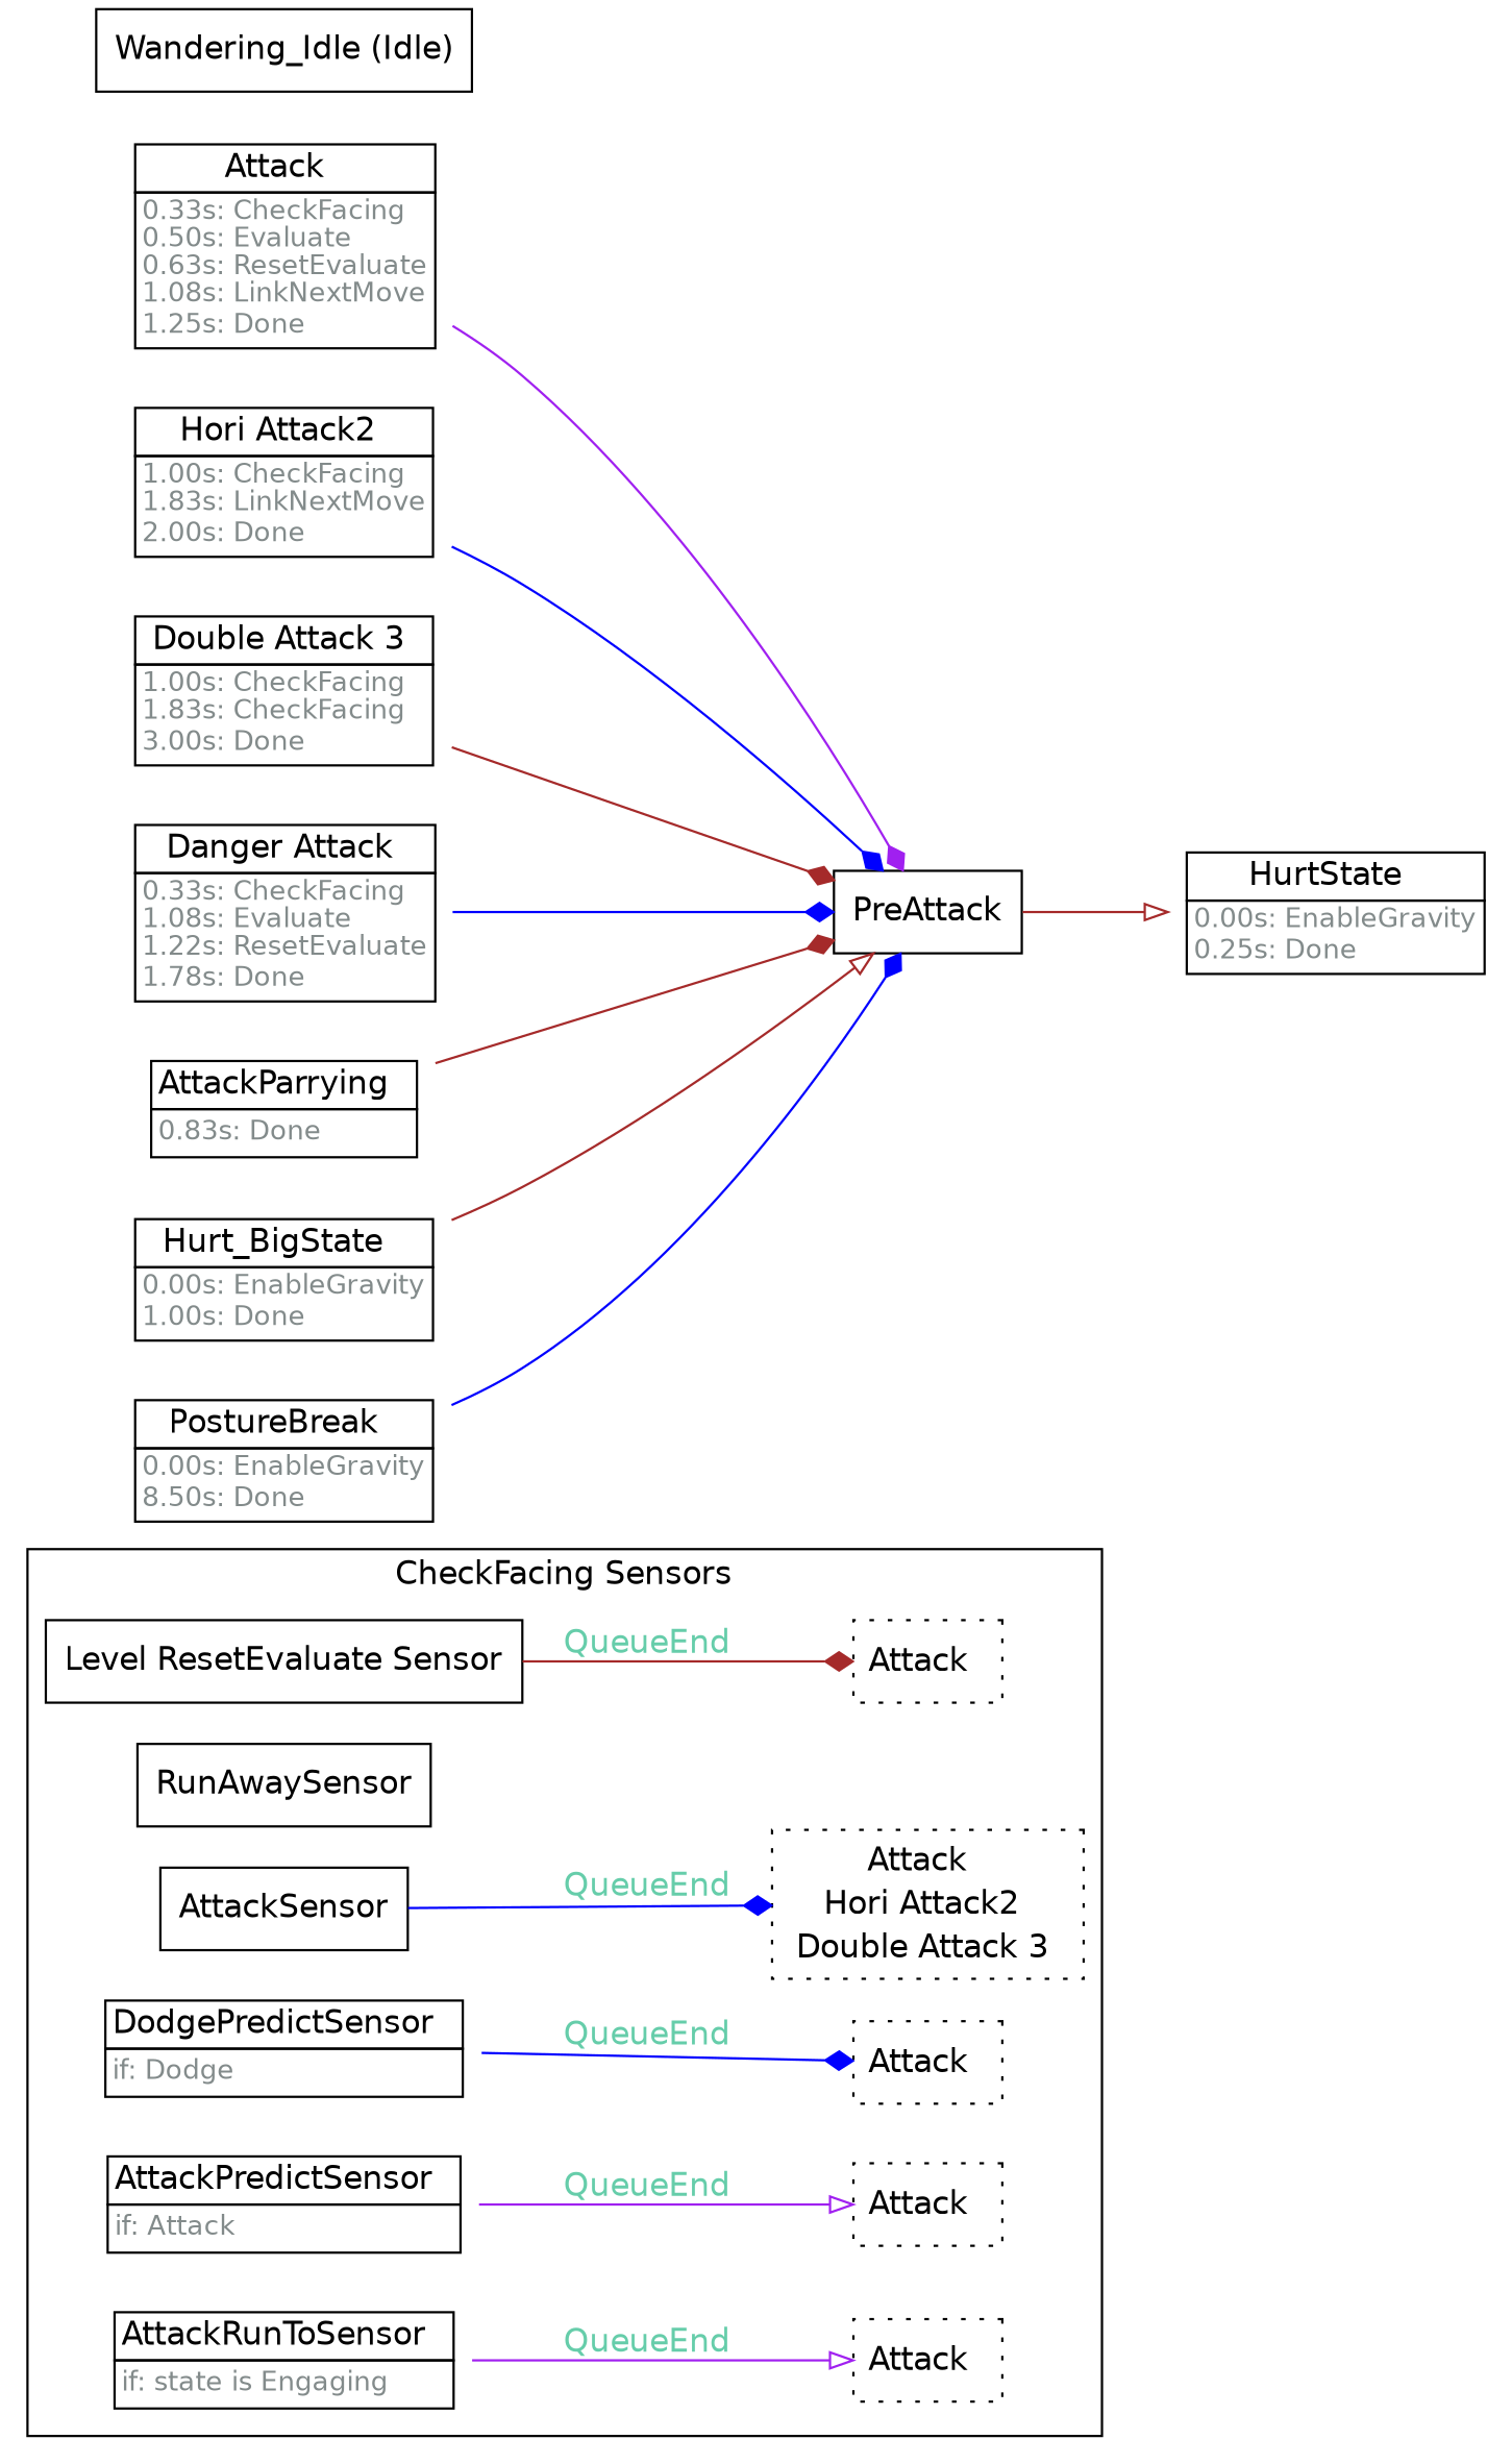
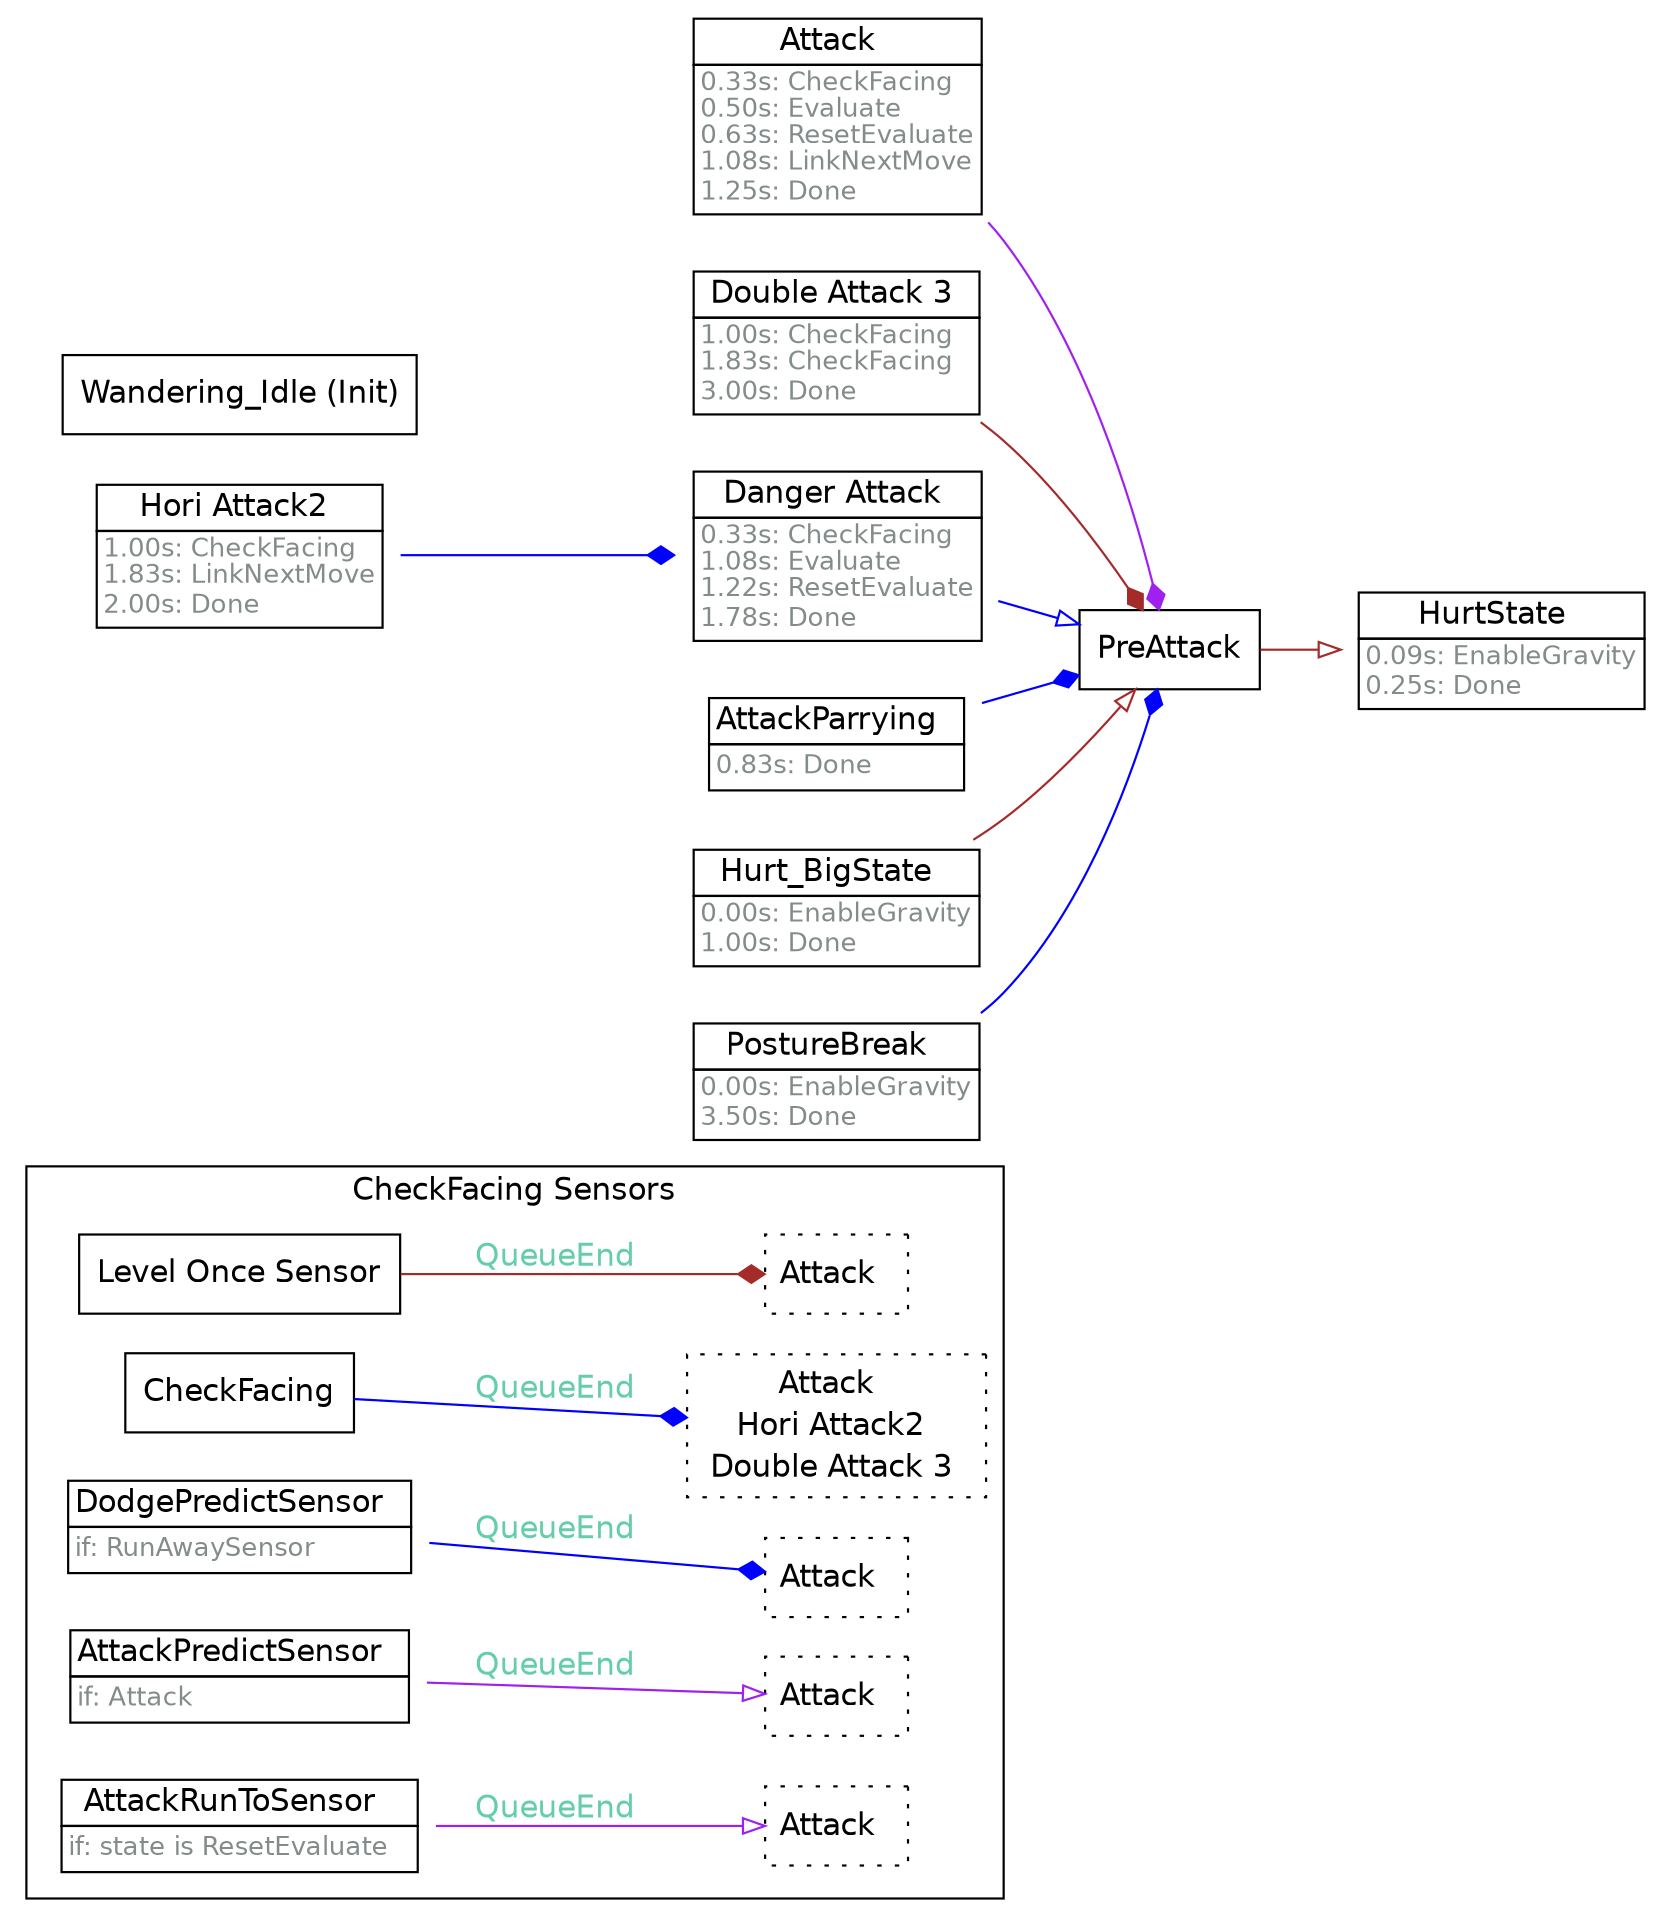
  strict digraph {
    rankdir=LR
    node [fontname=Helvetica shape=plaintext]
    edge [arrowhead=diamond color=blue fontcolor=cornsilk3 fontname=Helvetica]
-   n1 [label="Level ResetEvaluate Sensor" shape=box]
+   n1 [label="Level Once Sensor" shape=box]
    n2 [label=<<TABLE border="0" cellborder="0" cellspacing="0" cellpadding="2"><TR><TD>Attack  </TD></TR></TABLE>> margin=0.05 shape=box style=dotted]
-   n3 [label=RunAwaySensor shape=box]
-   n4 [label=AttackSensor shape=box]
+   n4 [label=CheckFacing shape=box]
    n5 [label=<<TABLE border="0" cellborder="0" cellspacing="0" cellpadding="2"><TR><TD>Attack  </TD></TR><TR><TD> Hori Attack2  </TD></TR><TR><TD> Double Attack 3  </TD></TR></TABLE>> margin=0.05 shape=box style=dotted]
-   n6 [label=<<TABLE border="0" cellborder="1" cellspacing="0" cellpadding="2"><TR><TD >DodgePredictSensor  </TD></TR><TR><TD align="left" balign="left"><FONT point-size="12" color="azure4">if: Dodge</FONT>  </TD></TR></TABLE>>]
+   n6 [label=<<TABLE border="0" cellborder="1" cellspacing="0" cellpadding="2"><TR><TD >DodgePredictSensor  </TD></TR><TR><TD align="left" balign="left"><FONT point-size="12" color="azure4">if: RunAwaySensor</FONT>  </TD></TR></TABLE>>]
    n7 [label=<<TABLE border="0" cellborder="0" cellspacing="0" cellpadding="2"><TR><TD>Attack  </TD></TR></TABLE>> margin=0.05 shape=box style=dotted]
    n8 [label=<<TABLE border="0" cellborder="1" cellspacing="0" cellpadding="2"><TR><TD >AttackPredictSensor  </TD></TR><TR><TD align="left" balign="left"><FONT point-size="12" color="azure4">if: Attack</FONT>  </TD></TR></TABLE>>]
    n9 [label=<<TABLE border="0" cellborder="0" cellspacing="0" cellpadding="2"><TR><TD>Attack  </TD></TR></TABLE>> margin=0.05 shape=box style=dotted]
-   n10 [label=<<TABLE border="0" cellborder="1" cellspacing="0" cellpadding="2"><TR><TD >AttackRunToSensor  </TD></TR><TR><TD align="left" balign="left"><FONT point-size="12" color="azure4">if: state is Engaging</FONT>  </TD></TR></TABLE>>]
+   n10 [label=<<TABLE border="0" cellborder="1" cellspacing="0" cellpadding="2"><TR><TD >AttackRunToSensor  </TD></TR><TR><TD align="left" balign="left"><FONT point-size="12" color="azure4">if: state is ResetEvaluate</FONT>  </TD></TR></TABLE>>]
    n11 [label=<<TABLE border="0" cellborder="0" cellspacing="0" cellpadding="2"><TR><TD>Attack  </TD></TR></TABLE>> margin=0.05 shape=box style=dotted]
    n12 [label=<<TABLE border="0" cellborder="1" cellspacing="0" cellpadding="2"><TR><TD >Attack  </TD></TR><TR><TD align="left" balign="left"><FONT point-size="12" color="azure4">0.33s: CheckFacing<br/>0.50s: Evaluate<br/>0.63s: ResetEvaluate<br/>1.08s: LinkNextMove<br/>1.25s: Done</FONT>  </TD></TR></TABLE>>]
    PreAttack [shape=box]
-   n14 [label=<<TABLE border="0" cellborder="1" cellspacing="0" cellpadding="2"><TR><TD >HurtState  </TD></TR><TR><TD align="left" balign="left"><FONT point-size="12" color="azure4">0.00s: EnableGravity<br/>0.25s: Done</FONT>  </TD></TR></TABLE>>]
+   n14 [label=<<TABLE border="0" cellborder="1" cellspacing="0" cellpadding="2"><TR><TD >HurtState  </TD></TR><TR><TD align="left" balign="left"><FONT point-size="12" color="azure4">0.09s: EnableGravity<br/>0.25s: Done</FONT>  </TD></TR></TABLE>>]
    n15 [label=<<TABLE border="0" cellborder="1" cellspacing="0" cellpadding="2"><TR><TD > Hori Attack2  </TD></TR><TR><TD align="left" balign="left"><FONT point-size="12" color="azure4">1.00s: CheckFacing<br/>1.83s: LinkNextMove<br/>2.00s: Done</FONT>  </TD></TR></TABLE>>]
    n16 [label=<<TABLE border="0" cellborder="1" cellspacing="0" cellpadding="2"><TR><TD > Double Attack 3  </TD></TR><TR><TD align="left" balign="left"><FONT point-size="12" color="azure4">1.00s: CheckFacing<br/>1.83s: CheckFacing<br/>3.00s: Done</FONT>  </TD></TR></TABLE>>]
    n17 [label=<<TABLE border="0" cellborder="1" cellspacing="0" cellpadding="2"><TR><TD > Danger Attack  </TD></TR><TR><TD align="left" balign="left"><FONT point-size="12" color="azure4">0.33s: CheckFacing<br/>1.08s: Evaluate<br/>1.22s: ResetEvaluate<br/>1.78s: Done</FONT>  </TD></TR></TABLE>>]
    n18 [label=<<TABLE border="0" cellborder="1" cellspacing="0" cellpadding="2"><TR><TD >AttackParrying  </TD></TR><TR><TD align="left" balign="left"><FONT point-size="12" color="azure4">0.83s: Done</FONT>  </TD></TR></TABLE>>]
    n19 [label=<<TABLE border="0" cellborder="1" cellspacing="0" cellpadding="2"><TR><TD >Hurt_BigState  </TD></TR><TR><TD align="left" balign="left"><FONT point-size="12" color="azure4">0.00s: EnableGravity<br/>1.00s: Done</FONT>  </TD></TR></TABLE>>]
-   n20 [label=<<TABLE border="0" cellborder="1" cellspacing="0" cellpadding="2"><TR><TD >PostureBreak  </TD></TR><TR><TD align="left" balign="left"><FONT point-size="12" color="azure4">0.00s: EnableGravity<br/>8.50s: Done</FONT>  </TD></TR></TABLE>>]
-   n21 [label="Wandering_Idle (Idle)" shape=box]
+   n20 [label=<<TABLE border="0" cellborder="1" cellspacing="0" cellpadding="2"><TR><TD >PostureBreak  </TD></TR><TR><TD align="left" balign="left"><FONT point-size="12" color="azure4">0.00s: EnableGravity<br/>3.50s: Done</FONT>  </TD></TR></TABLE>>]
+   n21 [label="Wandering_Idle (Init)" shape=box]
    subgraph cluster_1 {
      fontname=Helvetica
      label="CheckFacing Sensors"
      rank=sink
      n1
      n2
-     n3
      n4
      n5
      n6
      n7
      n8
      n9
      n10
      n11
    }
    n1 -> n2 [color=brown fontcolor=aquamarine3 label=QueueEnd]
    n4 -> n5 [fontcolor=aquamarine3 label=QueueEnd]
    n6 -> n7 [fontcolor=aquamarine3 label=QueueEnd]
    n8 -> n9 [arrowhead=onormal color=purple fontcolor=aquamarine3 label=QueueEnd]
    n10 -> n11 [arrowhead=onormal color=purple fontcolor=aquamarine3 label=QueueEnd]
    n12 -> PreAttack [color=purple]
    PreAttack -> n14 [arrowhead=onormal color=brown]
-   n15 -> PreAttack
+   n15 -> n17
    n16 -> PreAttack [color=brown]
-   n17 -> PreAttack
-   n18 -> PreAttack [color=brown]
+   n17 -> PreAttack [arrowhead=onormal]
+   n18 -> PreAttack
    n19 -> PreAttack [arrowhead=onormal color=brown]
    n20 -> PreAttack
  }
